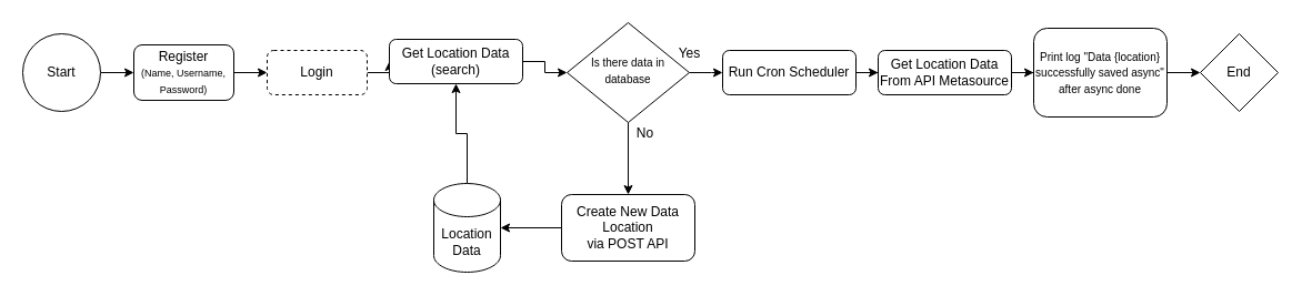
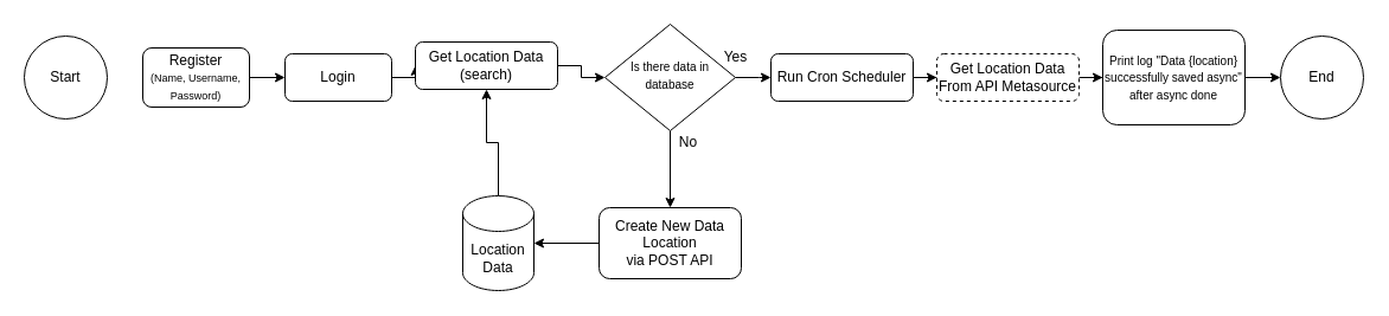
  <mxCell id="0" />
  <mxCell id="1" parent="0" />
  <mxCell id="2" style="edgeStyle=orthogonalEdgeStyle;rounded=0;orthogonalLoop=1;jettySize=auto;html=1;entryX=0;entryY=0.5;entryDx=0;entryDy=0;" parent="1" source="3" target="13" edge="1"><mxGeometry relative="1" as="geometry" /></mxCell>
- <mxCell id="3" value="Login" style="rounded=1;whiteSpace=wrap;html=1;fontSize=12;glass=0;strokeWidth=1;shadow=0;dashed=1;" parent="1" vertex="1"><mxGeometry x="240" y="45" width="90" height="40" as="geometry" /></mxCell>
+ <mxCell id="3" value="Login" style="rounded=1;whiteSpace=wrap;html=1;fontSize=12;glass=0;strokeWidth=1;shadow=0;" parent="1" vertex="1"><mxGeometry x="240" y="45" width="90" height="40" as="geometry" /></mxCell>
  <mxCell id="4" style="edgeStyle=orthogonalEdgeStyle;rounded=0;orthogonalLoop=1;jettySize=auto;html=1;" parent="1" source="6" edge="1"><mxGeometry relative="1" as="geometry"><mxPoint x="565" y="175" as="targetPoint" /></mxGeometry></mxCell>
  <mxCell id="5" style="edgeStyle=orthogonalEdgeStyle;rounded=0;orthogonalLoop=1;jettySize=auto;html=1;" parent="1" source="6" edge="1"><mxGeometry relative="1" as="geometry"><mxPoint x="650" y="65" as="targetPoint" /></mxGeometry></mxCell>
  <mxCell id="6" value="&lt;font style=&quot;font-size: 10px;&quot;&gt;Is there data in database&lt;/font&gt;" style="rhombus;whiteSpace=wrap;html=1;shadow=0;fontFamily=Helvetica;fontSize=12;align=center;strokeWidth=1;spacing=6;spacingTop=-4;" parent="1" vertex="1"><mxGeometry x="510" y="20" width="110" height="90" as="geometry" /></mxCell>
  <mxCell id="7" value="Create New Data Location&lt;div&gt;via POST API&lt;/div&gt;" style="rounded=1;whiteSpace=wrap;html=1;fontSize=12;glass=0;strokeWidth=1;shadow=0;" parent="1" vertex="1"><mxGeometry x="505" y="175" width="120" height="60" as="geometry" /></mxCell>
- <mxCell id="8" style="edgeStyle=orthogonalEdgeStyle;rounded=0;orthogonalLoop=1;jettySize=auto;html=1;entryX=0;entryY=0.5;entryDx=0;entryDy=0;" parent="1" source="9" target="11" edge="1"><mxGeometry relative="1" as="geometry"><mxPoint x="200" y="95" as="targetPoint" /></mxGeometry></mxCell>
  <mxCell id="9" value="Start" style="ellipse;whiteSpace=wrap;html=1;aspect=fixed;" parent="1" vertex="1"><mxGeometry x="20" y="30" width="70" height="70" as="geometry" /></mxCell>
  <mxCell id="10" style="edgeStyle=orthogonalEdgeStyle;rounded=0;orthogonalLoop=1;jettySize=auto;html=1;entryX=0;entryY=0.5;entryDx=0;entryDy=0;" parent="1" source="11" target="3" edge="1"><mxGeometry relative="1" as="geometry" /></mxCell>
  <mxCell id="11" value="Register&lt;div&gt;&lt;font style=&quot;font-size: 9px;&quot;&gt;(Name, Username, Password)&lt;/font&gt;&lt;/div&gt;" style="rounded=1;whiteSpace=wrap;html=1;fontSize=12;glass=0;strokeWidth=1;shadow=0;" parent="1" vertex="1"><mxGeometry x="120" y="40" width="90" height="50" as="geometry" /></mxCell>
  <mxCell id="12" style="edgeStyle=orthogonalEdgeStyle;rounded=0;orthogonalLoop=1;jettySize=auto;html=1;entryX=0;entryY=0.5;entryDx=0;entryDy=0;" parent="1" source="13" target="6" edge="1"><mxGeometry relative="1" as="geometry" /></mxCell>
  <mxCell id="13" value="Get Location Data&lt;div&gt;(search)&lt;/div&gt;" style="rounded=1;whiteSpace=wrap;html=1;fontSize=12;glass=0;strokeWidth=1;shadow=0;" parent="1" vertex="1"><mxGeometry x="350" y="35" width="120" height="40" as="geometry" /></mxCell>
  <mxCell id="14" value="Yes" style="text;html=1;align=center;verticalAlign=middle;resizable=0;points=[];autosize=1;strokeColor=none;fillColor=none;" parent="1" vertex="1"><mxGeometry x="600" y="33" width="40" height="30" as="geometry" /></mxCell>
  <mxCell id="15" value="No" style="text;html=1;align=center;verticalAlign=middle;resizable=0;points=[];autosize=1;strokeColor=none;fillColor=none;" parent="1" vertex="1"><mxGeometry x="560" width="40" height="30" as="geometry" y="105" /></mxCell>
  <mxCell id="16" style="edgeStyle=orthogonalEdgeStyle;rounded=0;orthogonalLoop=1;jettySize=auto;html=1;entryX=0.5;entryY=1;entryDx=0;entryDy=0;" parent="1" source="17" target="13" edge="1"><mxGeometry relative="1" as="geometry" /></mxCell>
  <mxCell id="17" value="Location&lt;div&gt;Data&lt;/div&gt;" style="shape=cylinder3;whiteSpace=wrap;html=1;boundedLbl=1;backgroundOutline=1;size=15;" parent="1" vertex="1"><mxGeometry x="390" y="165" width="60" height="80" as="geometry" /></mxCell>
  <mxCell id="18" style="edgeStyle=orthogonalEdgeStyle;rounded=0;orthogonalLoop=1;jettySize=auto;html=1;entryX=1;entryY=0.5;entryDx=0;entryDy=0;entryPerimeter=0;" parent="1" source="7" target="17" edge="1"><mxGeometry relative="1" as="geometry" /></mxCell>
  <mxCell id="19" style="edgeStyle=orthogonalEdgeStyle;rounded=0;orthogonalLoop=1;jettySize=auto;html=1;entryX=0;entryY=0.5;entryDx=0;entryDy=0;" parent="1" source="20" target="22" edge="1"><mxGeometry relative="1" as="geometry" /></mxCell>
  <mxCell id="20" value="Run Cron Scheduler" style="rounded=1;whiteSpace=wrap;html=1;fontSize=12;glass=0;strokeWidth=1;shadow=0;" parent="1" vertex="1"><mxGeometry x="650" y="45" width="120" height="40" as="geometry" /></mxCell>
  <mxCell id="21" style="edgeStyle=orthogonalEdgeStyle;rounded=0;orthogonalLoop=1;jettySize=auto;html=1;entryX=0;entryY=0.5;entryDx=0;entryDy=0;" parent="1" source="22" target="24" edge="1"><mxGeometry relative="1" as="geometry" /></mxCell>
- <mxCell id="22" value="Get Location Data From API Metasource" style="rounded=1;whiteSpace=wrap;html=1;fontSize=12;glass=0;strokeWidth=1;shadow=0;" parent="1" vertex="1"><mxGeometry x="790" y="45" width="120" height="40" as="geometry" /></mxCell>
+ <mxCell id="22" value="Get Location Data From API Metasource" style="rounded=1;whiteSpace=wrap;html=1;fontSize=12;glass=0;strokeWidth=1;shadow=0;dashed=1;" parent="1" vertex="1"><mxGeometry x="790" y="45" width="120" height="40" as="geometry" /></mxCell>
  <mxCell id="23" style="edgeStyle=orthogonalEdgeStyle;rounded=0;orthogonalLoop=1;jettySize=auto;html=1;entryX=0;entryY=0.5;entryDx=0;entryDy=0;" parent="1" source="24" target="25" edge="1"><mxGeometry relative="1" as="geometry" /></mxCell>
  <mxCell id="24" value="&lt;font style=&quot;font-size: 10px;&quot;&gt;Print log &quot;Data {location} successfully saved async&quot; after async done&lt;/font&gt;" style="rounded=1;whiteSpace=wrap;html=1;fontSize=12;glass=0;strokeWidth=1;shadow=0;" parent="1" vertex="1"><mxGeometry x="930" y="25" width="120" height="80" as="geometry" /></mxCell>
- <mxCell id="25" value="End" style="rhombus;whiteSpace=wrap;html=1;aspect=fixed;" parent="1" vertex="1"><mxGeometry x="1080" y="30" width="70" height="70" as="geometry" /></mxCell>
+ <mxCell id="25" value="End" style="ellipse;whiteSpace=wrap;html=1;aspect=fixed;" parent="1" vertex="1"><mxGeometry x="1080" y="30" width="70" height="70" as="geometry" /></mxCell>
